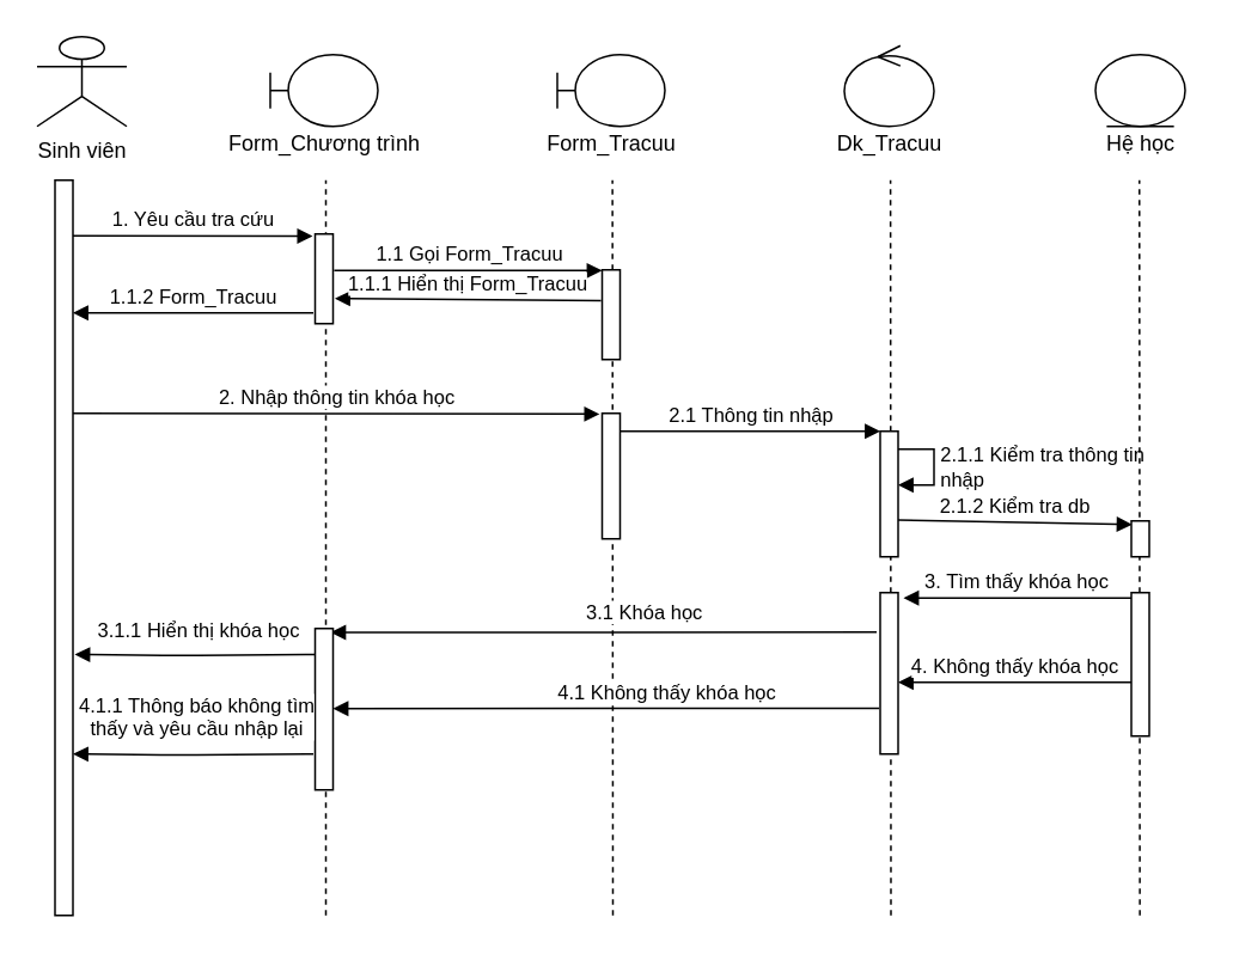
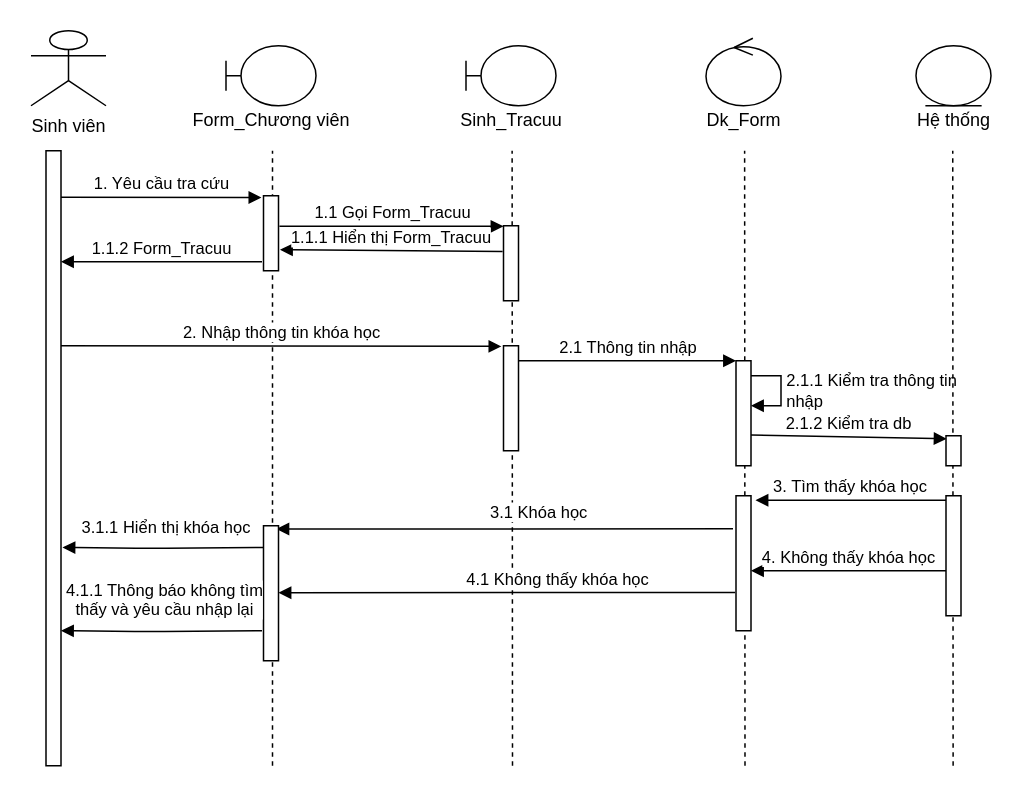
  <mxCell id="0" />
  <mxCell id="1" parent="0" />
  <mxCell id="2" value="Sinh viên" style="shape=umlActor;verticalLabelPosition=bottom;verticalAlign=top;html=1;outlineConnect=0;" parent="1" vertex="1"><mxGeometry x="20" y="20" width="50" height="50" as="geometry" /></mxCell>
  <mxCell id="3" value="" style="html=1;points=[];perimeter=orthogonalPerimeter;" parent="1" vertex="1"><mxGeometry x="30" y="100" width="10" height="410" as="geometry" /></mxCell>
  <mxCell id="4" value="" style="shape=umlBoundary;whiteSpace=wrap;html=1;" parent="1" vertex="1"><mxGeometry x="150" y="30" width="60" height="40" as="geometry" /></mxCell>
- <mxCell id="5" value="Form_Chương trình" style="text;html=1;align=center;verticalAlign=middle;resizable=0;points=[];autosize=1;strokeColor=none;fillColor=none;" parent="1" vertex="1"><mxGeometry x="120" y="70" width="120" height="20" as="geometry" /></mxCell>
+ <mxCell id="5" value="Form_Chương viên" style="text;html=1;align=center;verticalAlign=middle;resizable=0;points=[];autosize=1;strokeColor=none;fillColor=none;" parent="1" vertex="1"><mxGeometry x="120" y="70" width="120" height="20" as="geometry" /></mxCell>
  <mxCell id="6" value="" style="endArrow=none;dashed=1;html=1;" parent="1" edge="1"><mxGeometry width="50" height="50" relative="1" as="geometry"><mxPoint x="181" y="510" as="sourcePoint" /><mxPoint x="181" y="100" as="targetPoint" /></mxGeometry></mxCell>
  <mxCell id="7" value="" style="shape=umlBoundary;whiteSpace=wrap;html=1;" parent="1" vertex="1"><mxGeometry x="310" y="30" width="60" height="40" as="geometry" /></mxCell>
- <mxCell id="8" value="Form_Tracuu" style="text;html=1;align=center;verticalAlign=middle;resizable=0;points=[];autosize=1;strokeColor=none;fillColor=none;" parent="1" vertex="1"><mxGeometry x="295" y="70" width="90" height="20" as="geometry" /></mxCell>
+ <mxCell id="8" value="Sinh_Tracuu" style="text;html=1;align=center;verticalAlign=middle;resizable=0;points=[];autosize=1;strokeColor=none;fillColor=none;" parent="1" vertex="1"><mxGeometry x="295" y="70" width="90" height="20" as="geometry" /></mxCell>
  <mxCell id="9" value="" style="endArrow=none;dashed=1;html=1;" parent="1" edge="1"><mxGeometry width="50" height="50" relative="1" as="geometry"><mxPoint x="341" y="510" as="sourcePoint" /><mxPoint x="340.75" y="100" as="targetPoint" /></mxGeometry></mxCell>
  <mxCell id="10" value="" style="ellipse;shape=umlControl;whiteSpace=wrap;html=1;" parent="1" vertex="1"><mxGeometry x="470" y="25" width="50" height="45" as="geometry" /></mxCell>
- <mxCell id="11" value="Dk_Tracuu" style="text;html=1;align=center;verticalAlign=middle;resizable=0;points=[];autosize=1;strokeColor=none;fillColor=none;" parent="1" vertex="1"><mxGeometry x="460" y="70" width="70" height="20" as="geometry" /></mxCell>
+ <mxCell id="11" value="Dk_Form" style="text;html=1;align=center;verticalAlign=middle;resizable=0;points=[];autosize=1;strokeColor=none;fillColor=none;" parent="1" vertex="1"><mxGeometry x="460" y="70" width="70" height="20" as="geometry" /></mxCell>
  <mxCell id="12" value="" style="endArrow=none;dashed=1;html=1;" parent="1" edge="1"><mxGeometry width="50" height="50" relative="1" as="geometry"><mxPoint x="496" y="510" as="sourcePoint" /><mxPoint x="495.75" y="100" as="targetPoint" /></mxGeometry></mxCell>
  <mxCell id="13" value="" style="ellipse;shape=umlEntity;whiteSpace=wrap;html=1;" parent="1" vertex="1"><mxGeometry x="610" y="30" width="50" height="40" as="geometry" /></mxCell>
- <mxCell id="14" value="Hệ học" style="text;html=1;align=center;verticalAlign=middle;resizable=0;points=[];autosize=1;strokeColor=none;fillColor=none;" parent="1" vertex="1"><mxGeometry x="605" y="70" width="60" height="20" as="geometry" /></mxCell>
+ <mxCell id="14" value="Hệ thống" style="text;html=1;align=center;verticalAlign=middle;resizable=0;points=[];autosize=1;strokeColor=none;fillColor=none;" parent="1" vertex="1"><mxGeometry x="605" y="70" width="60" height="20" as="geometry" /></mxCell>
  <mxCell id="15" value="" style="html=1;points=[];perimeter=orthogonalPerimeter;" parent="1" vertex="1"><mxGeometry x="175" y="130" width="10" height="50" as="geometry" /></mxCell>
  <mxCell id="16" value="1. Yêu cầu tra cứu" style="html=1;verticalAlign=bottom;endArrow=block;entryX=-0.14;entryY=0.024;entryDx=0;entryDy=0;entryPerimeter=0;" parent="1" target="15" edge="1"><mxGeometry width="80" relative="1" as="geometry"><mxPoint x="40" y="131" as="sourcePoint" /><mxPoint x="170" y="130" as="targetPoint" /></mxGeometry></mxCell>
  <mxCell id="17" value="1.1.2 Form_Tracuu" style="html=1;verticalAlign=bottom;endArrow=block;" parent="1" edge="1"><mxGeometry width="80" relative="1" as="geometry"><mxPoint x="174" y="174" as="sourcePoint" /><mxPoint x="40" y="174" as="targetPoint" /><Array as="points" /></mxGeometry></mxCell>
  <mxCell id="18" value="" style="html=1;points=[];perimeter=orthogonalPerimeter;" parent="1" vertex="1"><mxGeometry x="335" y="150" width="10" height="50" as="geometry" /></mxCell>
  <mxCell id="19" value="1.1 Gọi Form_Tracuu" style="html=1;verticalAlign=bottom;endArrow=block;exitX=1.06;exitY=0.408;exitDx=0;exitDy=0;exitPerimeter=0;" parent="1" source="15" target="18" edge="1"><mxGeometry width="80" relative="1" as="geometry"><mxPoint x="310" y="280" as="sourcePoint" /><mxPoint x="390" y="280" as="targetPoint" /></mxGeometry></mxCell>
  <mxCell id="20" value="1.1.1 Hiển thị Form_Tracuu" style="html=1;verticalAlign=bottom;endArrow=block;exitX=-0.06;exitY=0.344;exitDx=0;exitDy=0;exitPerimeter=0;" parent="1" source="18" edge="1"><mxGeometry width="80" relative="1" as="geometry"><mxPoint x="310" y="280" as="sourcePoint" /><mxPoint x="186" y="166" as="targetPoint" /></mxGeometry></mxCell>
  <mxCell id="21" value="" style="html=1;points=[];perimeter=orthogonalPerimeter;" parent="1" vertex="1"><mxGeometry x="335" y="230" width="10" height="70" as="geometry" /></mxCell>
  <mxCell id="22" value="2. Nhập thông tin khóa học" style="html=1;verticalAlign=bottom;endArrow=block;entryX=-0.14;entryY=0.006;entryDx=0;entryDy=0;entryPerimeter=0;" parent="1" target="21" edge="1"><mxGeometry width="80" relative="1" as="geometry"><mxPoint x="40" y="230" as="sourcePoint" /><mxPoint x="330" y="230" as="targetPoint" /></mxGeometry></mxCell>
  <mxCell id="23" value="" style="html=1;points=[];perimeter=orthogonalPerimeter;" parent="1" vertex="1"><mxGeometry x="490" y="240" width="10" height="70" as="geometry" /></mxCell>
  <mxCell id="24" value="2.1 Thông tin nhập" style="html=1;verticalAlign=bottom;endArrow=block;" parent="1" edge="1"><mxGeometry width="80" relative="1" as="geometry"><mxPoint x="345" y="240" as="sourcePoint" /><mxPoint x="490" y="240" as="targetPoint" /></mxGeometry></mxCell>
  <mxCell id="25" value="2.1.1 Kiểm tra thông tin&lt;br&gt;nhập" style="edgeStyle=orthogonalEdgeStyle;html=1;align=left;spacingLeft=2;endArrow=block;rounded=0;entryX=1;entryY=0.429;entryDx=0;entryDy=0;entryPerimeter=0;" parent="1" target="23" edge="1"><mxGeometry relative="1" as="geometry"><mxPoint x="500" y="250" as="sourcePoint" /><Array as="points"><mxPoint x="520" y="250" /><mxPoint x="520" y="270" /></Array><mxPoint x="505" y="270" as="targetPoint" /></mxGeometry></mxCell>
  <mxCell id="26" value="2.1.2 Kiểm tra db" style="html=1;verticalAlign=bottom;endArrow=block;entryX=0.04;entryY=0.1;entryDx=0;entryDy=0;entryPerimeter=0;" parent="1" target="36" edge="1"><mxGeometry width="80" relative="1" as="geometry"><mxPoint x="500" y="289.5" as="sourcePoint" /><mxPoint x="620" y="290" as="targetPoint" /></mxGeometry></mxCell>
  <mxCell id="27" value="" style="html=1;points=[];perimeter=orthogonalPerimeter;" parent="1" vertex="1"><mxGeometry x="490" y="330" width="10" height="90" as="geometry" /></mxCell>
  <mxCell id="28" value="3. Tìm thấy khóa học" style="html=1;verticalAlign=bottom;endArrow=block;" parent="1" edge="1"><mxGeometry width="80" relative="1" as="geometry"><mxPoint x="630" y="333" as="sourcePoint" /><mxPoint x="503" y="333" as="targetPoint" /></mxGeometry></mxCell>
  <mxCell id="29" value="4. Không thấy khóa học" style="html=1;verticalAlign=bottom;endArrow=block;" parent="1" edge="1"><mxGeometry width="80" relative="1" as="geometry"><mxPoint x="630" y="380" as="sourcePoint" /><mxPoint x="500" y="380" as="targetPoint" /><Array as="points"><mxPoint x="567" y="380" /></Array></mxGeometry></mxCell>
  <mxCell id="30" value="3.1 Khóa học&amp;nbsp;" style="html=1;verticalAlign=bottom;endArrow=block;exitX=-0.2;exitY=0.245;exitDx=0;exitDy=0;exitPerimeter=0;entryX=0.86;entryY=0.024;entryDx=0;entryDy=0;entryPerimeter=0;" parent="1" source="27" target="31" edge="1"><mxGeometry x="-0.159" y="-2" width="80" relative="1" as="geometry"><mxPoint x="470" y="350" as="sourcePoint" /><mxPoint x="190" y="351" as="targetPoint" /><mxPoint as="offset" /></mxGeometry></mxCell>
  <mxCell id="31" value="" style="html=1;points=[];perimeter=orthogonalPerimeter;" parent="1" vertex="1"><mxGeometry x="175" y="350" width="10" height="90" as="geometry" /></mxCell>
  <mxCell id="32" value="&lt;font style=&quot;font-size: 11px&quot;&gt;3.1.1 Hiển thị khóa học&lt;/font&gt;" style="html=1;verticalAlign=bottom;endArrow=block;" parent="1" edge="1"><mxGeometry x="-0.03" y="-5" width="80" relative="1" as="geometry"><mxPoint x="175" y="364.5" as="sourcePoint" /><mxPoint x="41" y="364.5" as="targetPoint" /><Array as="points"><mxPoint x="100" y="365" /></Array><mxPoint as="offset" /></mxGeometry></mxCell>
  <mxCell id="33" value="4.1 Không thấy khóa học" style="html=1;verticalAlign=bottom;endArrow=block;exitX=-0.2;exitY=0.245;exitDx=0;exitDy=0;exitPerimeter=0;entryX=0.86;entryY=0.024;entryDx=0;entryDy=0;entryPerimeter=0;" parent="1" edge="1"><mxGeometry x="-0.225" width="80" relative="1" as="geometry"><mxPoint x="489.4" y="394.5" as="sourcePoint" /><mxPoint x="185" y="394.61" as="targetPoint" /><mxPoint as="offset" /></mxGeometry></mxCell>
  <mxCell id="34" value="&lt;font style=&quot;font-size: 11px&quot;&gt;4.1.1 Thông báo không tìm&lt;br&gt;thấy và yêu cầu nhập lại&lt;br&gt;&lt;/font&gt;" style="html=1;verticalAlign=bottom;endArrow=block;" parent="1" edge="1"><mxGeometry x="-0.03" y="-5" width="80" relative="1" as="geometry"><mxPoint x="174" y="420" as="sourcePoint" /><mxPoint x="40" y="420" as="targetPoint" /><Array as="points"><mxPoint x="99" y="420.5" /></Array><mxPoint as="offset" /></mxGeometry></mxCell>
  <mxCell id="35" value="" style="endArrow=none;dashed=1;html=1;" parent="1" edge="1"><mxGeometry width="50" height="50" relative="1" as="geometry"><mxPoint x="634.75" y="510" as="sourcePoint" /><mxPoint x="634.5" y="100" as="targetPoint" /></mxGeometry></mxCell>
  <mxCell id="36" value="" style="html=1;points=[];perimeter=orthogonalPerimeter;" parent="1" vertex="1"><mxGeometry x="630" y="290" width="10" height="20" as="geometry" /></mxCell>
  <mxCell id="37" value="" style="html=1;points=[];perimeter=orthogonalPerimeter;" parent="1" vertex="1"><mxGeometry x="630" y="330" width="10" height="80" as="geometry" /></mxCell>
